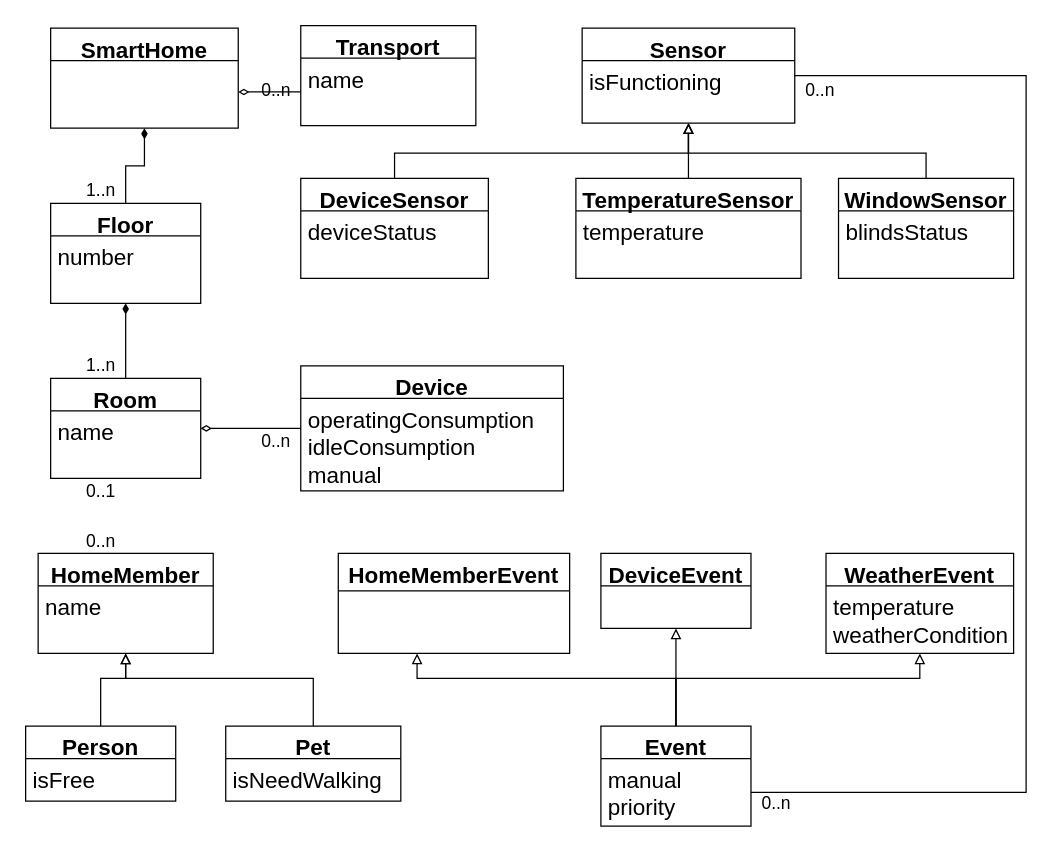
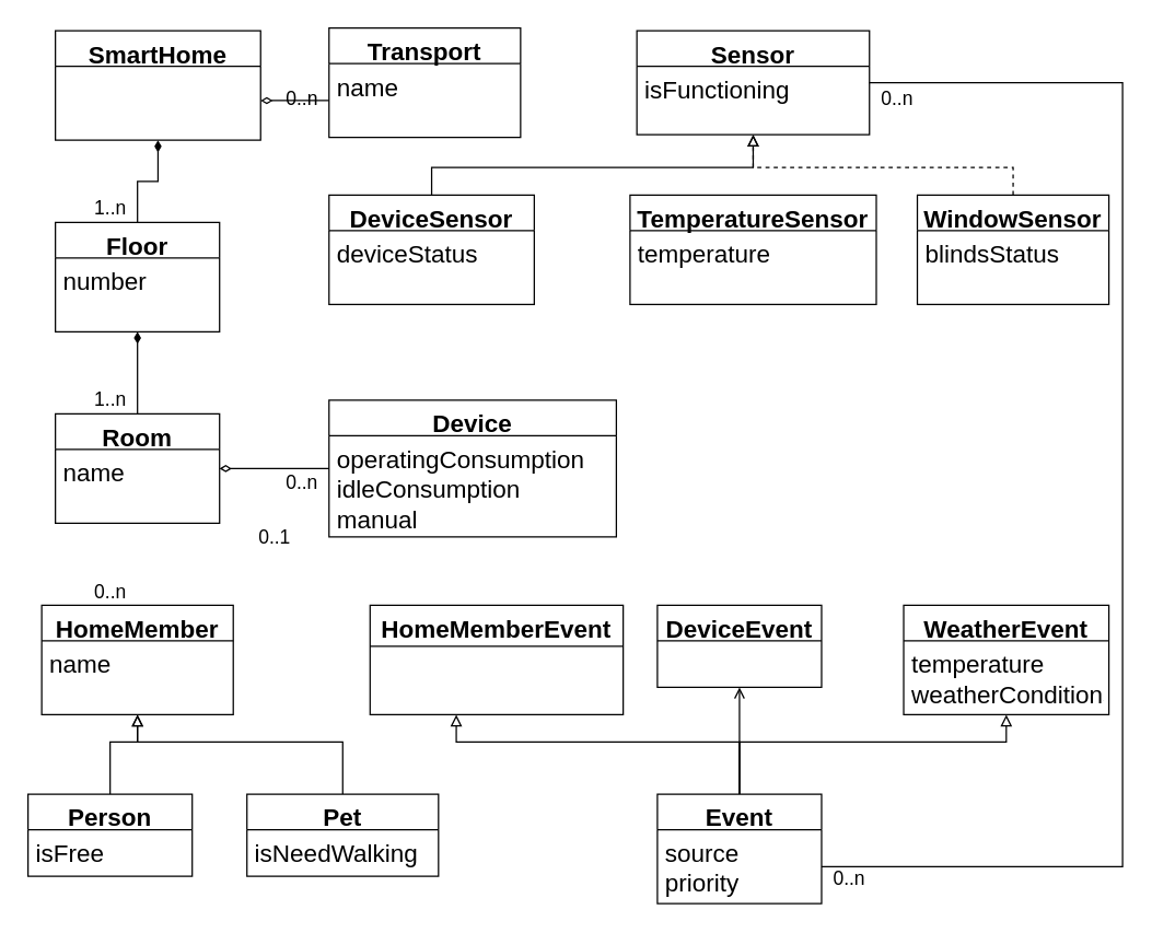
  <mxCell id="0" />
  <mxCell id="1" parent="0" />
  <mxCell id="2" style="edgeStyle=orthogonalEdgeStyle;rounded=0;orthogonalLoop=1;jettySize=auto;html=1;endArrow=diamondThin;endFill=1;fontSize=18;" edge="1" parent="1" source="3" target="25"><mxGeometry relative="1" as="geometry" /></mxCell>
  <mxCell id="3" value="Room" style="swimlane;fontStyle=1;align=center;verticalAlign=top;childLayout=stackLayout;horizontal=1;startSize=26;horizontalStack=0;resizeParent=1;resizeParentMax=0;resizeLast=0;collapsible=1;marginBottom=0;fontSize=18;" vertex="1" parent="1"><mxGeometry x="40" y="302" width="120" height="80" as="geometry" /></mxCell>
  <mxCell id="4" value="name" style="text;strokeColor=none;fillColor=none;align=left;verticalAlign=top;spacingLeft=4;spacingRight=4;overflow=hidden;rotatable=0;points=[[0,0.5],[1,0.5]];portConstraint=eastwest;fontSize=18;" vertex="1" parent="3"><mxGeometry y="26" width="120" height="54" as="geometry" /></mxCell>
  <mxCell id="5" value="Sensor" style="swimlane;fontStyle=1;align=center;verticalAlign=top;childLayout=stackLayout;horizontal=1;startSize=26;horizontalStack=0;resizeParent=1;resizeParentMax=0;resizeLast=0;collapsible=1;marginBottom=0;fontSize=18;" vertex="1" parent="1"><mxGeometry x="465" y="22" width="170" height="76" as="geometry" /></mxCell>
  <mxCell id="6" value="isFunctioning" style="text;strokeColor=none;fillColor=none;align=left;verticalAlign=top;spacingLeft=4;spacingRight=4;overflow=hidden;rotatable=0;points=[[0,0.5],[1,0.5]];portConstraint=eastwest;fontSize=18;" vertex="1" parent="5"><mxGeometry y="26" width="170" height="50" as="geometry" /></mxCell>
  <mxCell id="7" style="edgeStyle=orthogonalEdgeStyle;rounded=0;orthogonalLoop=1;jettySize=auto;html=1;endArrow=block;endFill=0;fontSize=18;" edge="1" parent="1" source="8" target="5"><mxGeometry relative="1" as="geometry"><Array as="points"><mxPoint x="315" y="122" /><mxPoint x="550" y="122" /></Array></mxGeometry></mxCell>
  <mxCell id="8" value="DeviceSensor" style="swimlane;fontStyle=1;align=center;verticalAlign=top;childLayout=stackLayout;horizontal=1;startSize=26;horizontalStack=0;resizeParent=1;resizeParentMax=0;resizeLast=0;collapsible=1;marginBottom=0;fontSize=18;" vertex="1" parent="1"><mxGeometry x="240" y="142" width="150" height="80" as="geometry" /></mxCell>
  <mxCell id="9" value="deviceStatus" style="text;strokeColor=none;fillColor=none;align=left;verticalAlign=top;spacingLeft=4;spacingRight=4;overflow=hidden;rotatable=0;points=[[0,0.5],[1,0.5]];portConstraint=eastwest;fontSize=18;" vertex="1" parent="8"><mxGeometry y="26" width="150" height="54" as="geometry" /></mxCell>
- <mxCell id="10" style="edgeStyle=orthogonalEdgeStyle;rounded=0;orthogonalLoop=1;jettySize=auto;html=1;endArrow=block;endFill=0;fontSize=18;" edge="1" parent="1" source="11" target="5"><mxGeometry relative="1" as="geometry"><Array as="points"><mxPoint x="740" y="122" /><mxPoint x="550" y="122" /></Array></mxGeometry></mxCell>
+ <mxCell id="10" style="edgeStyle=orthogonalEdgeStyle;rounded=0;orthogonalLoop=1;jettySize=auto;html=1;endArrow=block;endFill=0;fontSize=18;dashed=1;" edge="1" parent="1" source="11" target="5"><mxGeometry relative="1" as="geometry"><Array as="points"><mxPoint x="740" y="122" /><mxPoint x="550" y="122" /></Array></mxGeometry></mxCell>
  <mxCell id="11" value="WindowSensor" style="swimlane;fontStyle=1;align=center;verticalAlign=top;childLayout=stackLayout;horizontal=1;startSize=26;horizontalStack=0;resizeParent=1;resizeParentMax=0;resizeLast=0;collapsible=1;marginBottom=0;fontSize=18;" vertex="1" parent="1"><mxGeometry x="670" y="142" width="140" height="80" as="geometry" /></mxCell>
  <mxCell id="12" value="blindsStatus" style="text;strokeColor=none;fillColor=none;align=left;verticalAlign=top;spacingLeft=4;spacingRight=4;overflow=hidden;rotatable=0;points=[[0,0.5],[1,0.5]];portConstraint=eastwest;fontSize=18;" vertex="1" parent="11"><mxGeometry y="26" width="140" height="54" as="geometry" /></mxCell>
- <mxCell id="13" style="edgeStyle=orthogonalEdgeStyle;rounded=0;orthogonalLoop=1;jettySize=auto;html=1;endArrow=block;endFill=0;fontSize=18;" edge="1" parent="1" source="14" target="5"><mxGeometry relative="1" as="geometry" /></mxCell>
  <mxCell id="14" value="TemperatureSensor" style="swimlane;fontStyle=1;align=center;verticalAlign=top;childLayout=stackLayout;horizontal=1;startSize=26;horizontalStack=0;resizeParent=1;resizeParentMax=0;resizeLast=0;collapsible=1;marginBottom=0;fontSize=18;" vertex="1" parent="1"><mxGeometry x="460" y="142" width="180" height="80" as="geometry" /></mxCell>
  <mxCell id="15" value="temperature" style="text;strokeColor=none;fillColor=none;align=left;verticalAlign=top;spacingLeft=4;spacingRight=4;overflow=hidden;rotatable=0;points=[[0,0.5],[1,0.5]];portConstraint=eastwest;fontSize=18;" vertex="1" parent="14"><mxGeometry y="26" width="180" height="54" as="geometry" /></mxCell>
  <mxCell id="16" style="edgeStyle=orthogonalEdgeStyle;rounded=0;orthogonalLoop=1;jettySize=auto;html=1;endArrow=block;endFill=0;fontSize=18;" edge="1" parent="1" source="17" target="30"><mxGeometry relative="1" as="geometry"><Array as="points"><mxPoint x="80" y="542" /><mxPoint x="100" y="542" /></Array></mxGeometry></mxCell>
  <mxCell id="17" value="Person" style="swimlane;fontStyle=1;align=center;verticalAlign=top;childLayout=stackLayout;horizontal=1;startSize=26;horizontalStack=0;resizeParent=1;resizeParentMax=0;resizeLast=0;collapsible=1;marginBottom=0;fontSize=18;" vertex="1" parent="1"><mxGeometry x="20" y="580" width="120" height="60" as="geometry" /></mxCell>
  <mxCell id="18" value="isFree" style="text;strokeColor=none;fillColor=none;align=left;verticalAlign=top;spacingLeft=4;spacingRight=4;overflow=hidden;rotatable=0;points=[[0,0.5],[1,0.5]];portConstraint=eastwest;fontSize=18;" vertex="1" parent="17"><mxGeometry y="26" width="120" height="34" as="geometry" /></mxCell>
  <mxCell id="19" style="edgeStyle=orthogonalEdgeStyle;rounded=0;orthogonalLoop=1;jettySize=auto;html=1;endArrow=diamondThin;endFill=0;fontSize=18;" edge="1" parent="1" source="20" target="4"><mxGeometry relative="1" as="geometry"><Array as="points"><mxPoint x="180" y="342" /><mxPoint x="180" y="342" /></Array></mxGeometry></mxCell>
  <mxCell id="20" value="Device" style="swimlane;fontStyle=1;align=center;verticalAlign=top;childLayout=stackLayout;horizontal=1;startSize=26;horizontalStack=0;resizeParent=1;resizeParentMax=0;resizeLast=0;collapsible=1;marginBottom=0;fontSize=18;" vertex="1" parent="1"><mxGeometry x="240" y="292" width="210" height="100" as="geometry" /></mxCell>
  <mxCell id="21" value="operatingConsumption&#10;idleConsumption&#10;manual&#10;" style="text;strokeColor=none;fillColor=none;align=left;verticalAlign=top;spacingLeft=4;spacingRight=4;overflow=hidden;rotatable=0;points=[[0,0.5],[1,0.5]];portConstraint=eastwest;fontSize=18;" vertex="1" parent="20"><mxGeometry y="26" width="210" height="74" as="geometry" /></mxCell>
  <mxCell id="22" value="Transport" style="swimlane;fontStyle=1;align=center;verticalAlign=top;childLayout=stackLayout;horizontal=1;startSize=26;horizontalStack=0;resizeParent=1;resizeParentMax=0;resizeLast=0;collapsible=1;marginBottom=0;fontSize=18;" vertex="1" parent="1"><mxGeometry x="240" y="20" width="140" height="80" as="geometry" /></mxCell>
  <mxCell id="23" value="name" style="text;strokeColor=none;fillColor=none;align=left;verticalAlign=top;spacingLeft=4;spacingRight=4;overflow=hidden;rotatable=0;points=[[0,0.5],[1,0.5]];portConstraint=eastwest;fontSize=18;" vertex="1" parent="22"><mxGeometry y="26" width="140" height="54" as="geometry" /></mxCell>
  <mxCell id="24" style="edgeStyle=orthogonalEdgeStyle;rounded=0;orthogonalLoop=1;jettySize=auto;html=1;endArrow=diamondThin;endFill=1;fontSize=18;" edge="1" parent="1" source="25" target="34"><mxGeometry relative="1" as="geometry" /></mxCell>
  <mxCell id="25" value="Floor" style="swimlane;fontStyle=1;align=center;verticalAlign=top;childLayout=stackLayout;horizontal=1;startSize=26;horizontalStack=0;resizeParent=1;resizeParentMax=0;resizeLast=0;collapsible=1;marginBottom=0;fontSize=18;" vertex="1" parent="1"><mxGeometry x="40" y="162" width="120" height="80" as="geometry" /></mxCell>
  <mxCell id="26" value="number" style="text;strokeColor=none;fillColor=none;align=left;verticalAlign=top;spacingLeft=4;spacingRight=4;overflow=hidden;rotatable=0;points=[[0,0.5],[1,0.5]];portConstraint=eastwest;fontSize=18;" vertex="1" parent="25"><mxGeometry y="26" width="120" height="54" as="geometry" /></mxCell>
  <mxCell id="27" style="edgeStyle=orthogonalEdgeStyle;rounded=0;orthogonalLoop=1;jettySize=auto;html=1;endArrow=block;endFill=0;fontSize=18;" edge="1" parent="1" source="28" target="30"><mxGeometry relative="1" as="geometry"><Array as="points"><mxPoint x="250" y="542" /><mxPoint x="100" y="542" /></Array></mxGeometry></mxCell>
  <mxCell id="28" value="Pet" style="swimlane;fontStyle=1;align=center;verticalAlign=top;childLayout=stackLayout;horizontal=1;startSize=26;horizontalStack=0;resizeParent=1;resizeParentMax=0;resizeLast=0;collapsible=1;marginBottom=0;fontSize=18;" vertex="1" parent="1"><mxGeometry x="180" y="580" width="140" height="60" as="geometry" /></mxCell>
  <mxCell id="29" value="isNeedWalking" style="text;strokeColor=none;fillColor=none;align=left;verticalAlign=top;spacingLeft=4;spacingRight=4;overflow=hidden;rotatable=0;points=[[0,0.5],[1,0.5]];portConstraint=eastwest;fontSize=18;" vertex="1" parent="28"><mxGeometry y="26" width="140" height="34" as="geometry" /></mxCell>
  <mxCell id="30" value="HomeMember" style="swimlane;fontStyle=1;align=center;verticalAlign=top;childLayout=stackLayout;horizontal=1;startSize=26;horizontalStack=0;resizeParent=1;resizeParentMax=0;resizeLast=0;collapsible=1;marginBottom=0;fontSize=18;" vertex="1" parent="1"><mxGeometry x="30" y="442" width="140" height="80" as="geometry" /></mxCell>
  <mxCell id="31" value="name" style="text;strokeColor=none;fillColor=none;align=left;verticalAlign=top;spacingLeft=4;spacingRight=4;overflow=hidden;rotatable=0;points=[[0,0.5],[1,0.5]];portConstraint=eastwest;fontSize=18;" vertex="1" parent="30"><mxGeometry y="26" width="140" height="54" as="geometry" /></mxCell>
  <mxCell id="32" value="WeatherEvent" style="swimlane;fontStyle=1;align=center;verticalAlign=top;childLayout=stackLayout;horizontal=1;startSize=26;horizontalStack=0;resizeParent=1;resizeParentMax=0;resizeLast=0;collapsible=1;marginBottom=0;fontSize=18;" vertex="1" parent="1"><mxGeometry x="660" y="442" width="150" height="80" as="geometry" /></mxCell>
  <mxCell id="33" value="temperature&#10;weatherConditions&#10;" style="text;strokeColor=none;fillColor=none;align=left;verticalAlign=top;spacingLeft=4;spacingRight=4;overflow=hidden;rotatable=0;points=[[0,0.5],[1,0.5]];portConstraint=eastwest;fontSize=18;" vertex="1" parent="32"><mxGeometry y="26" width="150" height="54" as="geometry" /></mxCell>
  <mxCell id="34" value="SmartHome" style="swimlane;fontStyle=1;align=center;verticalAlign=top;childLayout=stackLayout;horizontal=1;startSize=26;horizontalStack=0;resizeParent=1;resizeParentMax=0;resizeLast=0;collapsible=1;marginBottom=0;fontSize=18;" vertex="1" parent="1"><mxGeometry x="40" y="22" width="150" height="80" as="geometry" /></mxCell>
- <mxCell id="35" style="edgeStyle=orthogonalEdgeStyle;rounded=0;orthogonalLoop=1;jettySize=auto;html=1;endArrow=block;endFill=0;fontSize=18;" edge="1" parent="1" source="38" target="41"><mxGeometry relative="1" as="geometry" /></mxCell>
+ <mxCell id="35" style="edgeStyle=orthogonalEdgeStyle;rounded=0;orthogonalLoop=1;jettySize=auto;html=1;endArrow=open;endFill=0;fontSize=18;" edge="1" parent="1" source="38" target="41"><mxGeometry relative="1" as="geometry" /></mxCell>
  <mxCell id="36" style="edgeStyle=orthogonalEdgeStyle;rounded=0;orthogonalLoop=1;jettySize=auto;html=1;endArrow=block;endFill=0;fontSize=18;" edge="1" parent="1" source="38" target="32"><mxGeometry relative="1" as="geometry"><Array as="points"><mxPoint x="540" y="542" /><mxPoint x="735" y="542" /></Array></mxGeometry></mxCell>
  <mxCell id="37" style="edgeStyle=orthogonalEdgeStyle;rounded=0;orthogonalLoop=1;jettySize=auto;html=1;endArrow=block;endFill=0;fontSize=18;" edge="1" parent="1" source="38" target="40"><mxGeometry relative="1" as="geometry"><Array as="points"><mxPoint x="540" y="542" /><mxPoint x="333" y="542" /></Array></mxGeometry></mxCell>
  <mxCell id="38" value="Event" style="swimlane;fontStyle=1;align=center;verticalAlign=top;childLayout=stackLayout;horizontal=1;startSize=26;horizontalStack=0;resizeParent=1;resizeParentMax=0;resizeLast=0;collapsible=1;marginBottom=0;fontSize=18;" vertex="1" parent="1"><mxGeometry x="480" y="580" width="120" height="80" as="geometry" /></mxCell>
- <mxCell id="39" value="manual&#10;priority" style="text;strokeColor=none;fillColor=none;align=left;verticalAlign=top;spacingLeft=4;spacingRight=4;overflow=hidden;rotatable=0;points=[[0,0.5],[1,0.5]];portConstraint=eastwest;fontSize=18;" vertex="1" parent="38"><mxGeometry y="26" width="120" height="54" as="geometry" /></mxCell>
+ <mxCell id="39" value="source&#10;priority" style="text;strokeColor=none;fillColor=none;align=left;verticalAlign=top;spacingLeft=4;spacingRight=4;overflow=hidden;rotatable=0;points=[[0,0.5],[1,0.5]];portConstraint=eastwest;fontSize=18;" vertex="1" parent="38"><mxGeometry y="26" width="120" height="54" as="geometry" /></mxCell>
  <mxCell id="40" value="HomeMemberEvent" style="swimlane;fontStyle=1;align=center;verticalAlign=top;childLayout=stackLayout;horizontal=1;startSize=30;horizontalStack=0;resizeParent=1;resizeParentMax=0;resizeLast=0;collapsible=1;marginBottom=0;fontSize=18;" vertex="1" parent="1"><mxGeometry x="270" y="442" width="185" height="80" as="geometry" /></mxCell>
  <mxCell id="41" value="DeviceEvent" style="swimlane;fontStyle=1;align=center;verticalAlign=top;childLayout=stackLayout;horizontal=1;startSize=26;horizontalStack=0;resizeParent=1;resizeParentMax=0;resizeLast=0;collapsible=1;marginBottom=0;fontSize=18;" vertex="1" parent="1"><mxGeometry x="480" y="442" width="120" height="60" as="geometry" /></mxCell>
  <mxCell id="42" style="edgeStyle=orthogonalEdgeStyle;rounded=0;orthogonalLoop=1;jettySize=auto;html=1;endArrow=diamondThin;endFill=0;fontSize=18;" edge="1" parent="1" source="23" target="34"><mxGeometry relative="1" as="geometry"><Array as="points"><mxPoint x="250" y="62" /><mxPoint x="250" y="62" /></Array></mxGeometry></mxCell>
  <mxCell id="43" value="&lt;font style=&quot;font-size: 14px;&quot;&gt;0..n&lt;/font&gt;" style="text;html=1;align=center;verticalAlign=middle;resizable=0;points=[];autosize=1;fontSize=14;" vertex="1" parent="1"><mxGeometry x="200" y="62" width="40" height="20" as="geometry" /></mxCell>
  <mxCell id="44" value="&lt;font style=&quot;font-size: 14px;&quot;&gt;0..n&lt;/font&gt;" style="text;html=1;align=center;verticalAlign=middle;resizable=0;points=[];autosize=1;fontSize=14;" vertex="1" parent="1"><mxGeometry x="60" y="422" width="40" height="20" as="geometry" /></mxCell>
- <mxCell id="45" value="&lt;font style=&quot;font-size: 14px&quot;&gt;0..1&lt;/font&gt;" style="text;html=1;align=center;verticalAlign=middle;resizable=0;points=[];autosize=1;fontSize=14;" vertex="1" parent="1"><mxGeometry x="60" y="382" width="40" height="20" as="geometry" /></mxCell>
+ <mxCell id="45" value="&lt;font style=&quot;font-size: 14px&quot;&gt;0..1&lt;/font&gt;" style="text;html=1;align=center;verticalAlign=middle;resizable=0;points=[];autosize=1;fontSize=14;" vertex="1" parent="1"><mxGeometry x="180" y="382" width="40" height="20" as="geometry" /></mxCell>
  <mxCell id="46" value="&lt;font style=&quot;font-size: 14px&quot;&gt;1..n&lt;/font&gt;" style="text;html=1;align=center;verticalAlign=middle;resizable=0;points=[];autosize=1;fontSize=14;" vertex="1" parent="1"><mxGeometry x="60" y="282" width="40" height="20" as="geometry" /></mxCell>
  <mxCell id="47" value="&lt;font style=&quot;font-size: 14px&quot;&gt;1..n&lt;/font&gt;" style="text;html=1;align=center;verticalAlign=middle;resizable=0;points=[];autosize=1;fontSize=14;" vertex="1" parent="1"><mxGeometry x="60" y="142" width="40" height="20" as="geometry" /></mxCell>
  <mxCell id="48" value="0&lt;font style=&quot;font-size: 14px&quot;&gt;..n&lt;/font&gt;" style="text;html=1;align=center;verticalAlign=middle;resizable=0;points=[];autosize=1;fontSize=14;" vertex="1" parent="1"><mxGeometry x="200" y="342" width="40" height="20" as="geometry" /></mxCell>
  <mxCell id="49" style="edgeStyle=orthogonalEdgeStyle;rounded=0;jumpStyle=arc;orthogonalLoop=1;jettySize=auto;html=1;entryX=0.997;entryY=0.237;entryDx=0;entryDy=0;entryPerimeter=0;endArrow=none;endFill=0;fontSize=14;" edge="1" parent="1" source="39" target="6"><mxGeometry relative="1" as="geometry"><Array as="points"><mxPoint x="820" y="633" /><mxPoint x="820" y="60" /></Array></mxGeometry></mxCell>
  <mxCell id="50" value="0&lt;font style=&quot;font-size: 14px&quot;&gt;..n&lt;/font&gt;" style="text;html=1;align=center;verticalAlign=middle;resizable=0;points=[];autosize=1;fontSize=14;" vertex="1" parent="1"><mxGeometry x="600" y="632" width="40" height="20" as="geometry" /></mxCell>
  <mxCell id="51" value="0&lt;font style=&quot;font-size: 14px&quot;&gt;..n&lt;/font&gt;" style="text;html=1;align=center;verticalAlign=middle;resizable=0;points=[];autosize=1;fontSize=14;" vertex="1" parent="1"><mxGeometry x="635" y="62" width="40" height="20" as="geometry" /></mxCell>
